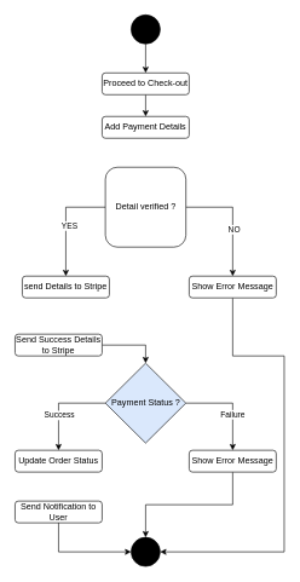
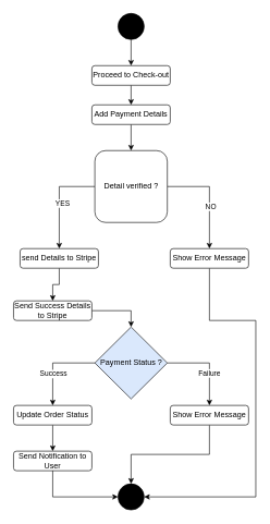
  <mxCell id="0" />
  <mxCell id="1" parent="0" />
  <mxCell id="2" style="edgeStyle=orthogonalEdgeStyle;rounded=0;orthogonalLoop=1;jettySize=auto;html=1;exitX=0.5;exitY=1;exitDx=0;exitDy=0;entryX=0.5;entryY=0;entryDx=0;entryDy=0;" edge="1" parent="1" source="3" target="5"><mxGeometry relative="1" as="geometry" /></mxCell>
  <mxCell id="3" value="" style="ellipse;whiteSpace=wrap;html=1;aspect=fixed;fillColor=#000000;" vertex="1" parent="1"><mxGeometry x="180" y="20" width="40" height="40" as="geometry" /></mxCell>
  <mxCell id="4" style="edgeStyle=orthogonalEdgeStyle;rounded=0;orthogonalLoop=1;jettySize=auto;html=1;exitX=0.5;exitY=1;exitDx=0;exitDy=0;entryX=0.5;entryY=0;entryDx=0;entryDy=0;" edge="1" parent="1" source="5" target="7"><mxGeometry relative="1" as="geometry" /></mxCell>
  <mxCell id="5" value="Proceed to Check-out" style="rounded=1;whiteSpace=wrap;html=1;" vertex="1" parent="1"><mxGeometry x="140" y="100" width="120" height="30" as="geometry" /></mxCell>
+ <mxCell id="6" style="edgeStyle=orthogonalEdgeStyle;rounded=0;orthogonalLoop=1;jettySize=auto;html=1;exitX=0.5;exitY=1;exitDx=0;exitDy=0;entryX=0.5;entryY=0;entryDx=0;entryDy=0;" edge="1" parent="1" source="7" target="12"><mxGeometry relative="1" as="geometry" /></mxCell>
  <mxCell id="7" value="Add Payment Details" style="rounded=1;whiteSpace=wrap;html=1;" vertex="1" parent="1"><mxGeometry x="140" y="160" width="120" height="30" as="geometry" /></mxCell>
  <mxCell id="8" style="edgeStyle=orthogonalEdgeStyle;rounded=0;orthogonalLoop=1;jettySize=auto;html=1;exitX=0;exitY=0.5;exitDx=0;exitDy=0;entryX=0.5;entryY=0;entryDx=0;entryDy=0;" edge="1" parent="1" source="12" target="14"><mxGeometry relative="1" as="geometry" /></mxCell>
  <mxCell id="9" value="YES" style="edgeLabel;html=1;align=center;verticalAlign=middle;resizable=0;points=[];" vertex="1" connectable="0" parent="8"><mxGeometry x="0.068" y="4" relative="1" as="geometry"><mxPoint as="offset" /></mxGeometry></mxCell>
  <mxCell id="10" style="edgeStyle=orthogonalEdgeStyle;rounded=0;orthogonalLoop=1;jettySize=auto;html=1;exitX=1;exitY=0.5;exitDx=0;exitDy=0;entryX=0.5;entryY=0;entryDx=0;entryDy=0;" edge="1" parent="1" source="12" target="16"><mxGeometry relative="1" as="geometry" /></mxCell>
  <mxCell id="11" value="NO" style="edgeLabel;html=1;align=center;verticalAlign=middle;resizable=0;points=[];" vertex="1" connectable="0" parent="10"><mxGeometry x="0.185" y="1" relative="1" as="geometry"><mxPoint as="offset" /></mxGeometry></mxCell>
  <mxCell id="12" value="Detail verified ?" style="whiteSpace=wrap;html=1;rounded=1;" vertex="1" parent="1"><mxGeometry x="144.5" y="230" width="111" height="110" as="geometry" /></mxCell>
+ <mxCell id="13" style="edgeStyle=orthogonalEdgeStyle;rounded=0;orthogonalLoop=1;jettySize=auto;html=1;exitX=0.5;exitY=1;exitDx=0;exitDy=0;entryX=0.5;entryY=0;entryDx=0;entryDy=0;" edge="1" parent="1" source="14" target="18"><mxGeometry relative="1" as="geometry" /></mxCell>
  <mxCell id="14" value="send Details to Stripe" style="rounded=1;whiteSpace=wrap;html=1;" vertex="1" parent="1"><mxGeometry x="30" y="380" width="120" height="30" as="geometry" /></mxCell>
  <mxCell id="15" style="edgeStyle=orthogonalEdgeStyle;rounded=0;orthogonalLoop=1;jettySize=auto;html=1;exitX=0.5;exitY=1;exitDx=0;exitDy=0;entryX=1;entryY=0.5;entryDx=0;entryDy=0;" edge="1" parent="1" source="16" target="28"><mxGeometry relative="1" as="geometry"><Array as="points"><mxPoint x="320" y="490" /><mxPoint x="391" y="490" /><mxPoint x="391" y="760" /></Array></mxGeometry></mxCell>
  <mxCell id="16" value="Show Error Message" style="rounded=1;whiteSpace=wrap;html=1;" vertex="1" parent="1"><mxGeometry x="260" y="380" width="120" height="30" as="geometry" /></mxCell>
  <mxCell id="17" style="edgeStyle=orthogonalEdgeStyle;rounded=0;orthogonalLoop=1;jettySize=auto;html=1;exitX=1;exitY=0.5;exitDx=0;exitDy=0;entryX=0.5;entryY=0;entryDx=0;entryDy=0;" edge="1" parent="1" source="18" target="23"><mxGeometry relative="1" as="geometry" /></mxCell>
  <mxCell id="18" value="Send Success Details to Stripe" style="rounded=1;whiteSpace=wrap;html=1;" vertex="1" parent="1"><mxGeometry x="20" y="460" width="120" height="30" as="geometry" /></mxCell>
  <mxCell id="19" style="edgeStyle=orthogonalEdgeStyle;rounded=0;orthogonalLoop=1;jettySize=auto;html=1;exitX=0;exitY=0.5;exitDx=0;exitDy=0;entryX=0.5;entryY=0;entryDx=0;entryDy=0;" edge="1" parent="1" source="23" target="25"><mxGeometry relative="1" as="geometry" /></mxCell>
  <mxCell id="20" value="Success" style="edgeLabel;html=1;align=center;verticalAlign=middle;resizable=0;points=[];" vertex="1" connectable="0" parent="19"><mxGeometry x="0.243" relative="1" as="geometry"><mxPoint y="1" as="offset" /></mxGeometry></mxCell>
  <mxCell id="21" style="edgeStyle=orthogonalEdgeStyle;rounded=0;orthogonalLoop=1;jettySize=auto;html=1;exitX=1;exitY=0.5;exitDx=0;exitDy=0;" edge="1" parent="1" source="23" target="30"><mxGeometry relative="1" as="geometry" /></mxCell>
  <mxCell id="22" value="Failure" style="edgeLabel;html=1;align=center;verticalAlign=middle;resizable=0;points=[];" vertex="1" connectable="0" parent="21"><mxGeometry x="0.223" y="-1" relative="1" as="geometry"><mxPoint y="1" as="offset" /></mxGeometry></mxCell>
  <mxCell id="23" value="Payment Status ?" style="rhombus;whiteSpace=wrap;html=1;fillColor=#dae8fc;" vertex="1" parent="1"><mxGeometry x="144.5" y="500" width="111" height="110" as="geometry" /></mxCell>
+ <mxCell id="24" style="edgeStyle=orthogonalEdgeStyle;rounded=0;orthogonalLoop=1;jettySize=auto;html=1;exitX=0.5;exitY=1;exitDx=0;exitDy=0;entryX=0.5;entryY=0;entryDx=0;entryDy=0;" edge="1" parent="1" source="25" target="27"><mxGeometry relative="1" as="geometry" /></mxCell>
  <mxCell id="25" value="Update Order Status" style="rounded=1;whiteSpace=wrap;html=1;" vertex="1" parent="1"><mxGeometry x="20" y="620" width="120" height="30" as="geometry" /></mxCell>
  <mxCell id="26" style="edgeStyle=orthogonalEdgeStyle;rounded=0;orthogonalLoop=1;jettySize=auto;html=1;exitX=0.5;exitY=1;exitDx=0;exitDy=0;entryX=0;entryY=0.5;entryDx=0;entryDy=0;" edge="1" parent="1" source="27" target="28"><mxGeometry relative="1" as="geometry" /></mxCell>
  <mxCell id="27" value="Send Notification to User" style="rounded=1;whiteSpace=wrap;html=1;" vertex="1" parent="1"><mxGeometry x="20" y="690" width="120" height="30" as="geometry" /></mxCell>
  <mxCell id="28" value="" style="ellipse;whiteSpace=wrap;html=1;aspect=fixed;fillColor=#000000;" vertex="1" parent="1"><mxGeometry x="180" y="740" width="40" height="40" as="geometry" /></mxCell>
  <mxCell id="29" style="edgeStyle=orthogonalEdgeStyle;rounded=0;orthogonalLoop=1;jettySize=auto;html=1;exitX=0.5;exitY=1;exitDx=0;exitDy=0;entryX=0.5;entryY=0;entryDx=0;entryDy=0;" edge="1" parent="1" source="30" target="28"><mxGeometry relative="1" as="geometry" /></mxCell>
  <mxCell id="30" value="Show Error Message" style="rounded=1;whiteSpace=wrap;html=1;" vertex="1" parent="1"><mxGeometry x="260" y="620" width="120" height="30" as="geometry" /></mxCell>
